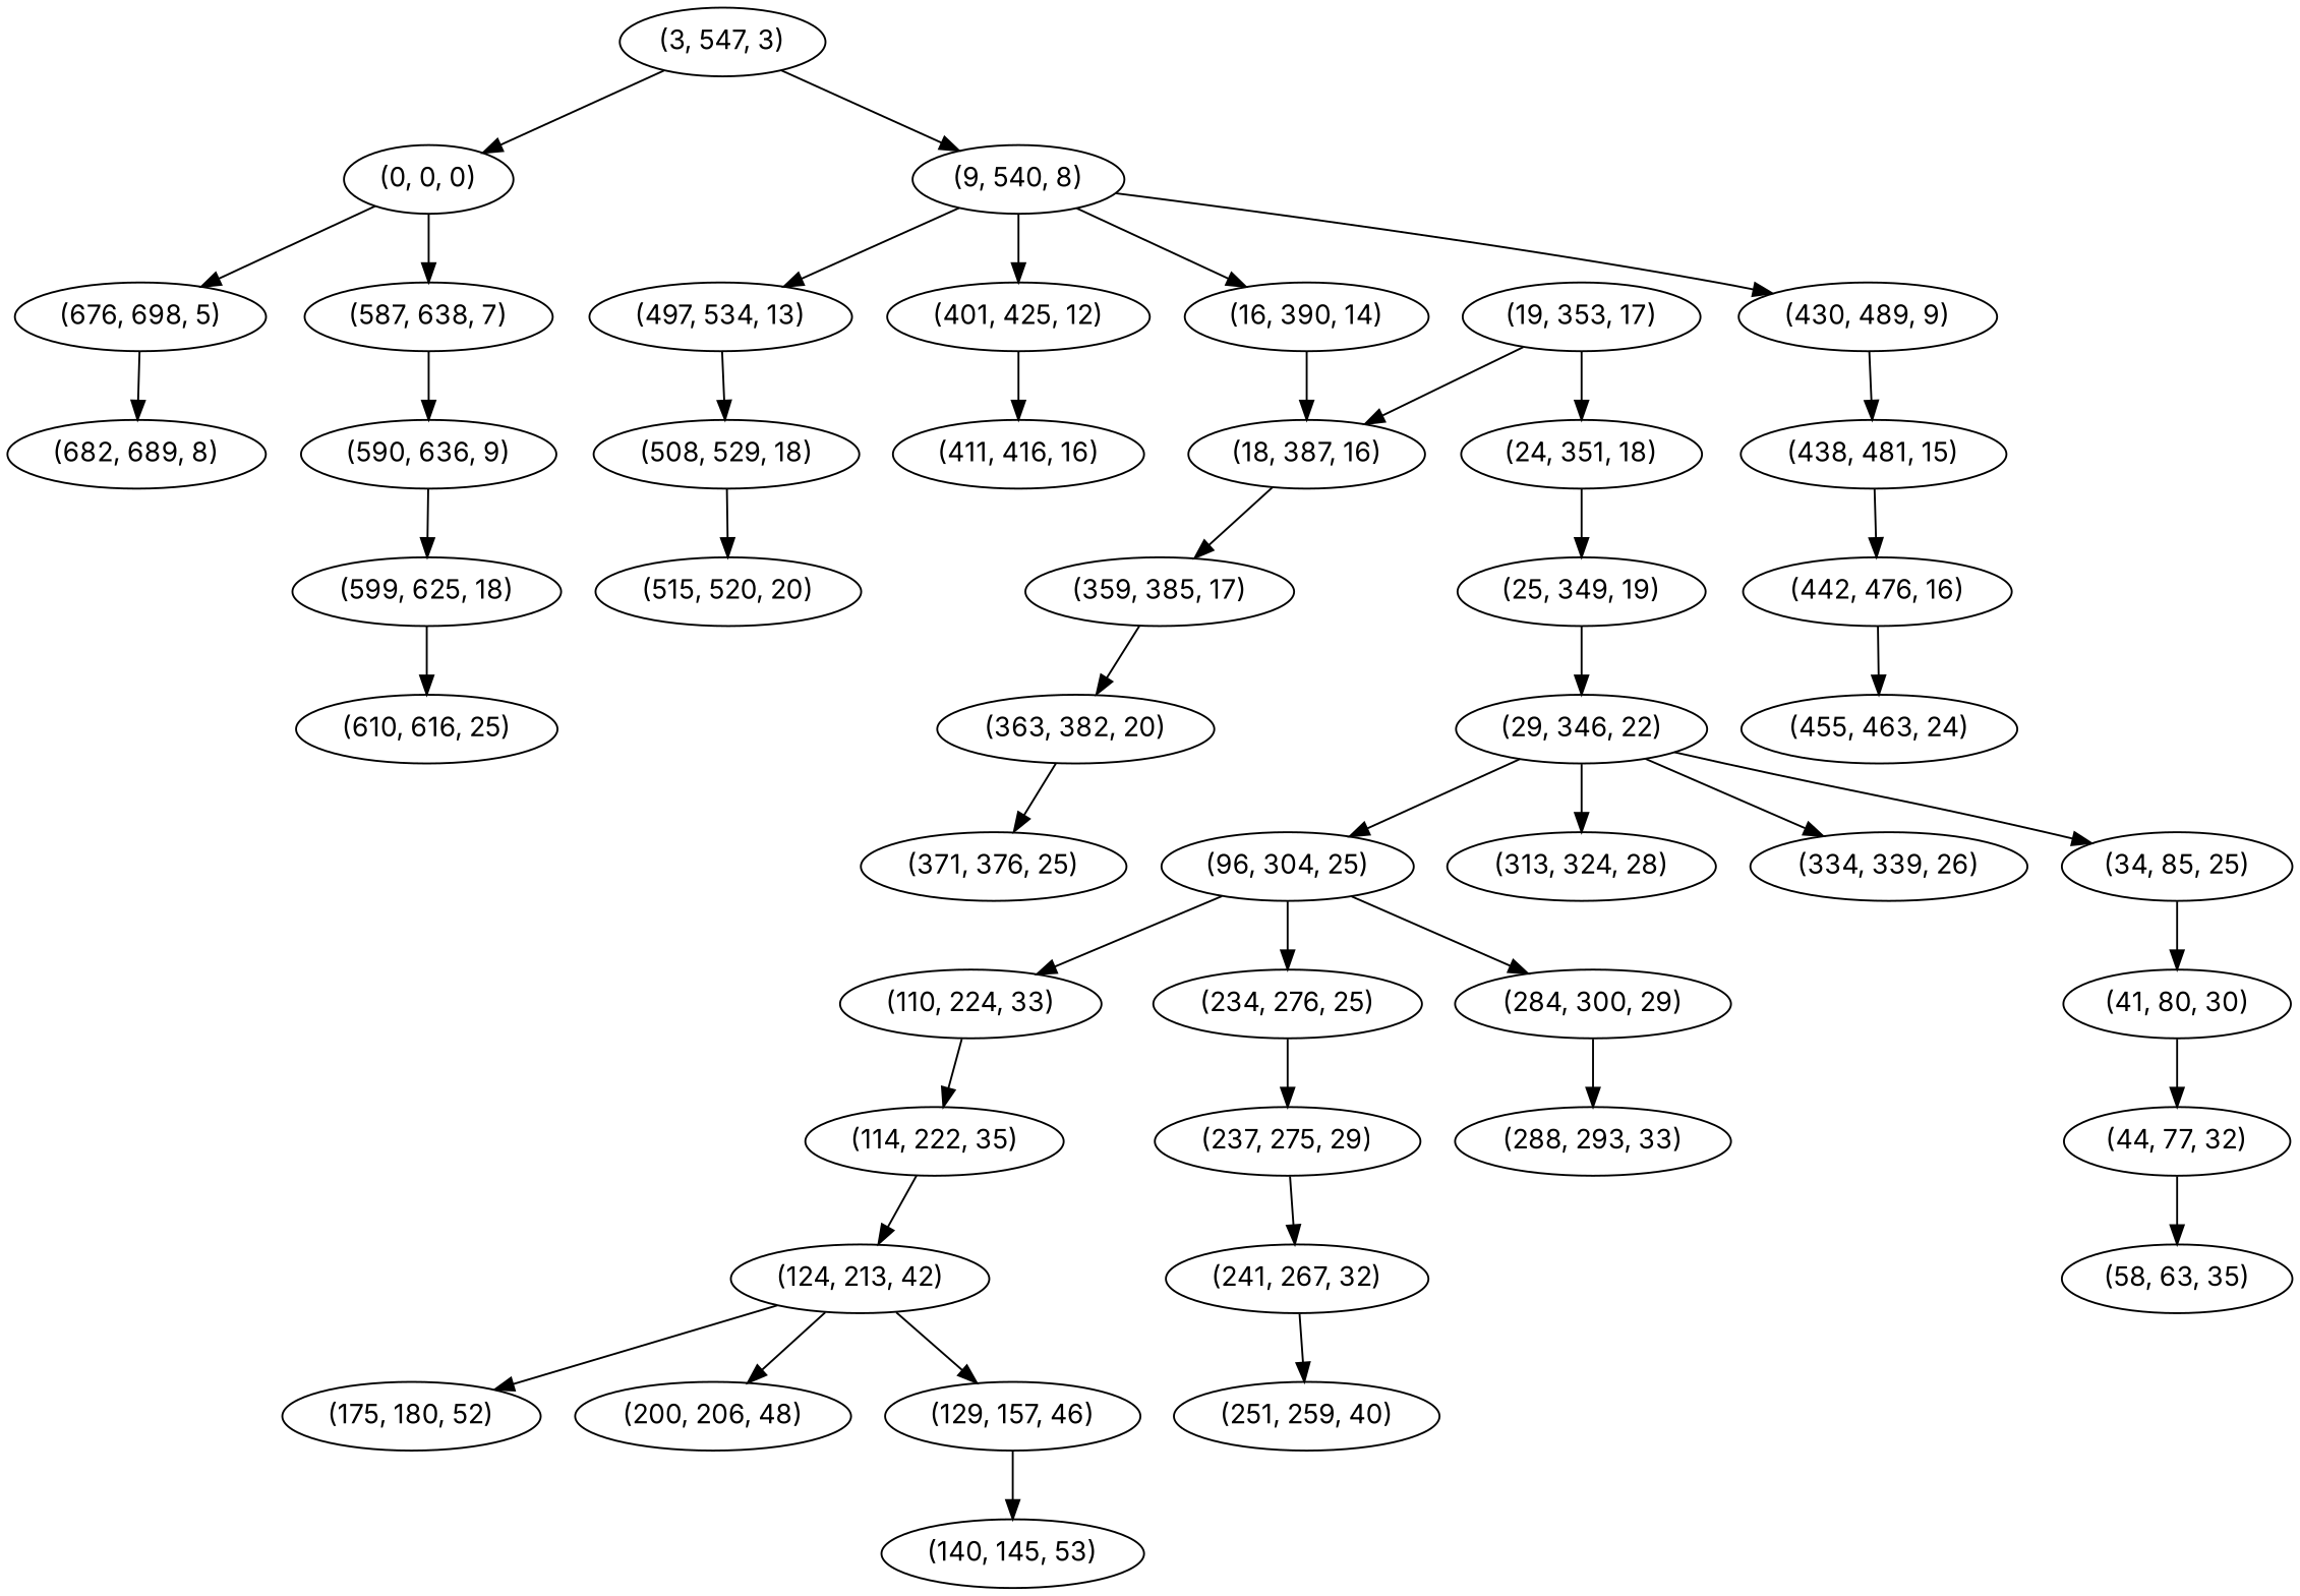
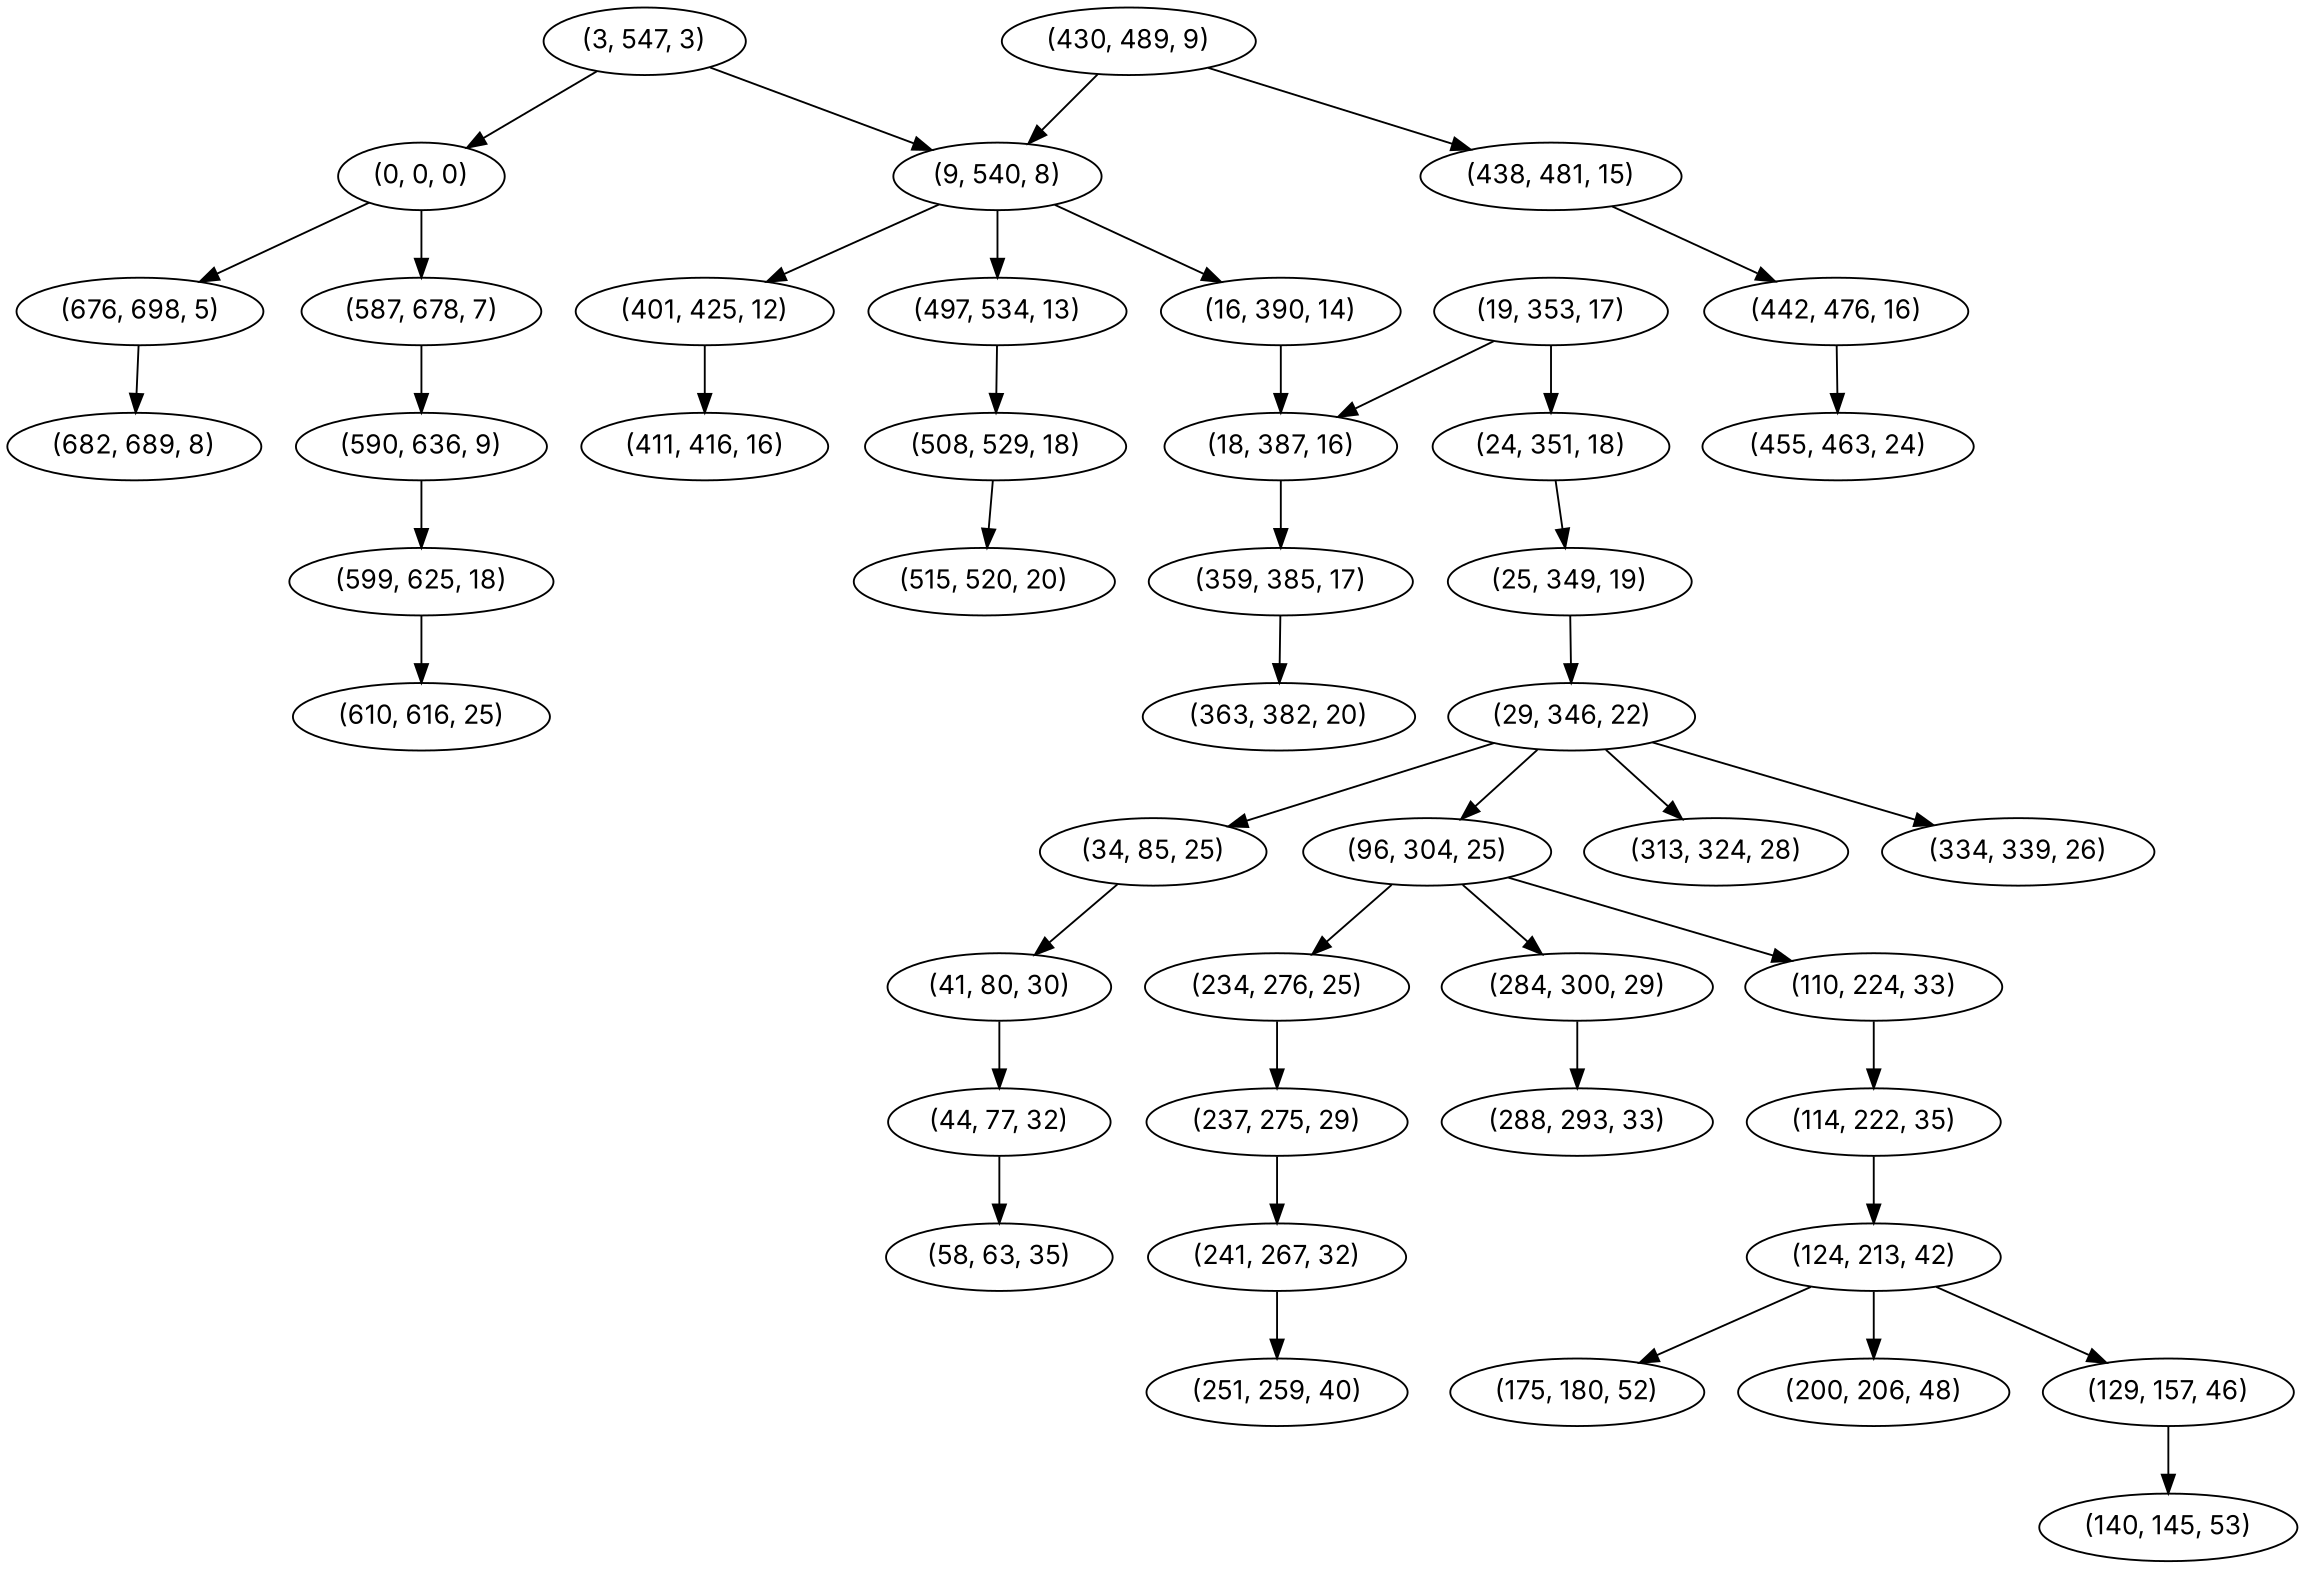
  digraph {
    fontname=Inter
    node [fontname=Inter]
    edge [fontname=Inter]
    "(0, 0, 0)"
-   "(587, 638, 7)"
+   "(587, 638, 7)" [label="(587, 678, 7)"]
    "(676, 698, 5)"
    "(3, 547, 3)"
    "(9, 540, 8)"
    "(590, 636, 9)"
    "(682, 689, 8)"
    "(16, 390, 14)"
    "(401, 425, 12)"
    "(430, 489, 9)"
    "(497, 534, 13)"
    "(18, 387, 16)"
    "(411, 416, 16)"
    "(438, 481, 15)"
    "(508, 529, 18)"
    "(359, 385, 17)"
    "(19, 353, 17)"
    "(24, 351, 18)"
    "(363, 382, 20)"
    "(25, 349, 19)"
    "(29, 346, 22)"
    "(34, 85, 25)"
    "(96, 304, 25)"
    "(313, 324, 28)"
    "(334, 339, 26)"
    "(41, 80, 30)"
    "(110, 224, 33)"
    n28 [label="(234, 276, 25)"]
    "(284, 300, 29)"
    "(44, 77, 32)"
    "(58, 63, 35)"
    "(114, 222, 35)"
    "(237, 275, 29)"
    "(288, 293, 33)"
    "(124, 213, 42)"
    "(129, 157, 46)"
    "(175, 180, 52)"
    "(200, 206, 48)"
    "(140, 145, 53)"
    "(241, 267, 32)"
    "(251, 259, 40)"
-   "(371, 376, 25)"
    "(442, 476, 16)"
    "(455, 463, 24)"
    "(515, 520, 20)"
    "(599, 625, 18)"
    "(610, 616, 25)"
    "(0, 0, 0)" -> "(587, 638, 7)"
    "(0, 0, 0)" -> "(676, 698, 5)"
    "(587, 638, 7)" -> "(590, 636, 9)"
    "(676, 698, 5)" -> "(682, 689, 8)"
    "(3, 547, 3)" -> "(0, 0, 0)"
    "(3, 547, 3)" -> "(9, 540, 8)"
    "(9, 540, 8)" -> "(16, 390, 14)"
    "(9, 540, 8)" -> "(401, 425, 12)"
-   "(9, 540, 8)" -> "(430, 489, 9)"
+   "(430, 489, 9)" -> "(9, 540, 8)"
    "(9, 540, 8)" -> "(497, 534, 13)"
    "(590, 636, 9)" -> "(599, 625, 18)"
    "(16, 390, 14)" -> "(18, 387, 16)"
    "(401, 425, 12)" -> "(411, 416, 16)"
    "(430, 489, 9)" -> "(438, 481, 15)"
    "(497, 534, 13)" -> "(508, 529, 18)"
    "(18, 387, 16)" -> "(359, 385, 17)"
    "(438, 481, 15)" -> "(442, 476, 16)"
    "(508, 529, 18)" -> "(515, 520, 20)"
    "(359, 385, 17)" -> "(363, 382, 20)"
    "(19, 353, 17)" -> "(18, 387, 16)"
    "(19, 353, 17)" -> "(24, 351, 18)"
    "(24, 351, 18)" -> "(25, 349, 19)"
-   "(363, 382, 20)" -> "(371, 376, 25)"
    "(25, 349, 19)" -> "(29, 346, 22)"
    "(29, 346, 22)" -> "(34, 85, 25)"
    "(29, 346, 22)" -> "(96, 304, 25)"
    "(29, 346, 22)" -> "(313, 324, 28)"
    "(29, 346, 22)" -> "(334, 339, 26)"
    "(34, 85, 25)" -> "(41, 80, 30)"
    "(96, 304, 25)" -> "(110, 224, 33)"
    "(96, 304, 25)" -> n28
    "(96, 304, 25)" -> "(284, 300, 29)"
    "(41, 80, 30)" -> "(44, 77, 32)"
    "(110, 224, 33)" -> "(114, 222, 35)"
    n28 -> "(237, 275, 29)"
    "(284, 300, 29)" -> "(288, 293, 33)"
    "(44, 77, 32)" -> "(58, 63, 35)"
    "(114, 222, 35)" -> "(124, 213, 42)"
    "(237, 275, 29)" -> "(241, 267, 32)"
    "(124, 213, 42)" -> "(129, 157, 46)"
    "(124, 213, 42)" -> "(175, 180, 52)"
    "(124, 213, 42)" -> "(200, 206, 48)"
    "(129, 157, 46)" -> "(140, 145, 53)"
    "(241, 267, 32)" -> "(251, 259, 40)"
    "(442, 476, 16)" -> "(455, 463, 24)"
    "(599, 625, 18)" -> "(610, 616, 25)"
  }
